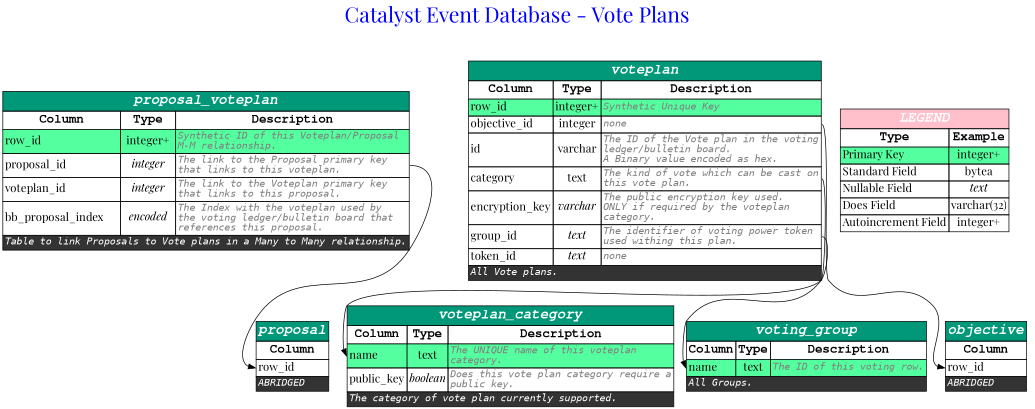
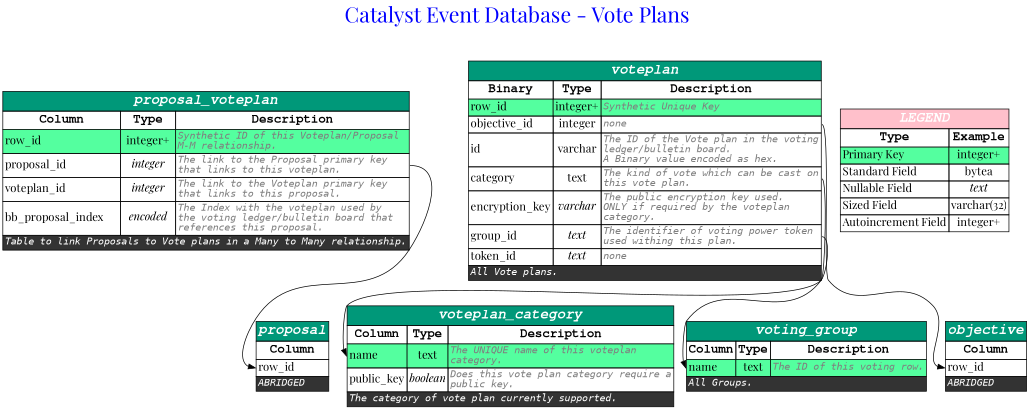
  digraph {
    fontcolor=blue
    fontname="Playfair Display"
    fontsize=30
    label="Catalyst Event Database - Vote Plans"
    labelloc=t
    rankdir=TB
    node [fontname="Playfair Display" fontsize=16 shape=plain]
    edge [fontname="Playfair Display" headport=row_id]
    n1 [label=<         <table border='0' cellborder='1' cellspacing='0' >             <tr>                 <td colspan='3' bgcolor='#009879' port='__title'><font color='white' face='Courier bold italic' point-size='20'><b>proposal_voteplan</b></font></td>             </tr>             <tr>                 <td><font color='black' face='Courier bold' point-size='18' ><b>Column</b></font></td>                 <td><font color='black' face='Courier bold' point-size='18' ><b>Type</b></font></td>                 <td><font color='black' face='Courier bold' point-size='18' ><b>Description</b></font></td>             </tr>                           <tr>                 <td port="row_id" bgcolor="seagreen1" align='text'><font>row_id</font><br align='left'/></td>                 <td  bgcolor="seagreen1" ><font>integer+</font></td>                 <td port="row_id_out" bgcolor="seagreen1" align='text'><font color='grey50' face='Monospace' point-size='14' ><i>Synthetic ID of this Voteplan&#x2f;Proposal<br align='left'/>M-M relationship.</i><br align="left"/></font></td>             </tr>                          <tr>                 <td port="proposal_id"  align='text'><font>proposal_id</font><br align='left'/></td>                 <td   ><font><i>integer</i></font></td>                 <td port="proposal_id_out"  align='text'><font color='grey50' face='Monospace' point-size='14' ><i>The link to the Proposal primary key<br align='left'/>that links to this voteplan.</i><br align="left"/></font></td>             </tr>                          <tr>                 <td port="voteplan_id"  align='text'><font>voteplan_id</font><br align='left'/></td>                 <td   ><font><i>integer</i></font></td>                 <td port="voteplan_id_out"  align='text'><font color='grey50' face='Monospace' point-size='14' ><i>The link to the Voteplan primary key<br align='left'/>that links to this proposal.</i><br align="left"/></font></td>             </tr>                          <tr>                 <td port="bb_proposal_index"  align='text'><font>bb_proposal_index</font><br align='left'/></td>                 <td   ><font><i>encoded</i></font></td>                 <td port="bb_proposal_index_out"  align='text'><font color='grey50' face='Monospace' point-size='14' ><i>The Index with the voteplan used by<br align='left'/>the voting ledger&#x2f;bulletin board that<br align='left'/>references this proposal.</i><br align="left"/></font></td>             </tr>                                        <tr>                 <td colspan='3' bgcolor="grey20" align='text'><font color='white' face='Monospace' point-size='14'><i>Table to link Proposals to Vote plans in a Many to Many relationship.</i><br align="left"/></font></td>             </tr>                       </table>     >]
    n2 [label=<         <table border='0' cellborder='1' cellspacing='0'>             <tr>                 <td bgcolor='#009879' port='__title'><font color='white' face='Courier bold italic' point-size='20'><b>proposal</b></font></td>             </tr>             <tr>                 <td><font color='black' face='Courier bold' point-size='18' ><b>Column</b></font></td>             </tr>                           <tr>                 <td port="row_id"  align='text'><font>row_id</font><br align='left'/></td>             </tr>                           <tr>                 <td colspan='3' bgcolor="grey20" align='text'><font color='white' face='Monospace' point-size='14'><i>ABRIDGED</i><br align="left"/></font></td>             </tr>         </table>     > shape=plaintext]
-   n3 [label=<         <table border='0' cellborder='1' cellspacing='0' >             <tr>                 <td colspan='3' bgcolor='#009879' port='__title'><font color='white' face='Courier bold italic' point-size='20'><b>voteplan</b></font></td>             </tr>             <tr>                 <td><font color='black' face='Courier bold' point-size='18' ><b>Column</b></font></td>                 <td><font color='black' face='Courier bold' point-size='18' ><b>Type</b></font></td>                 <td><font color='black' face='Courier bold' point-size='18' ><b>Description</b></font></td>             </tr>                           <tr>                 <td port="row_id" bgcolor="seagreen1" align='text'><font>row_id</font><br align='left'/></td>                 <td  bgcolor="seagreen1" ><font>integer+</font></td>                 <td port="row_id_out" bgcolor="seagreen1" align='text'><font color='grey50' face='Monospace' point-size='14' ><i>Synthetic Unique Key</i><br align="left"/></font></td>             </tr>                          <tr>                 <td port="objective_id"  align='text'><font>objective_id</font><br align='left'/></td>                 <td   ><font>integer</font></td>                 <td port="objective_id_out"  align='text'><font color='grey50' face='Monospace' point-size='14' ><i>none</i><br align="left"/></font></td>             </tr>                          <tr>                 <td port="id"  align='text'><font>id</font><br align='left'/></td>                 <td   ><font>varchar</font></td>                 <td port="id_out"  align='text'><font color='grey50' face='Monospace' point-size='14' ><i>The ID of the Vote plan in the voting<br align='left'/>ledger&#x2f;bulletin board.<br align='left'/>A Binary value encoded as hex.</i><br align="left"/></font></td>             </tr>                          <tr>                 <td port="category"  align='text'><font>category</font><br align='left'/></td>                 <td   ><font>text</font></td>                 <td port="category_out"  align='text'><font color='grey50' face='Monospace' point-size='14' ><i>The kind of vote which can be cast on<br align='left'/>this vote plan.</i><br align="left"/></font></td>             </tr>                          <tr>                 <td port="encryption_key"  align='text'><font>encryption_key</font><br align='left'/></td>                 <td   ><font><i>varchar</i></font></td>                 <td port="encryption_key_out"  align='text'><font color='grey50' face='Monospace' point-size='14' ><i>The public encryption key used.<br align='left'/>ONLY if required by the voteplan<br align='left'/>category.</i><br align="left"/></font></td>             </tr>                          <tr>                 <td port="group_id"  align='text'><font>group_id</font><br align='left'/></td>                 <td   ><font><i>text</i></font></td>                 <td port="group_id_out"  align='text'><font color='grey50' face='Monospace' point-size='14' ><i>The identifier of voting power token<br align='left'/>used withing this plan.</i><br align="left"/></font></td>             </tr>                          <tr>                 <td port="token_id"  align='text'><font>token_id</font><br align='left'/></td>                 <td   ><font><i>text</i></font></td>                 <td port="token_id_out"  align='text'><font color='grey50' face='Monospace' point-size='14' ><i>none</i><br align="left"/></font></td>             </tr>                                        <tr>                 <td colspan='3' bgcolor="grey20" align='text'><font color='white' face='Monospace' point-size='14'><i>All Vote plans.</i><br align="left"/></font></td>             </tr>                       </table>     >]
+   n3 [label=<         <table border='0' cellborder='1' cellspacing='0' >             <tr>                 <td colspan='3' bgcolor='#009879' port='__title'><font color='white' face='Courier bold italic' point-size='20'><b>voteplan</b></font></td>             </tr>             <tr>                 <td><font color='black' face='Courier bold' point-size='18' ><b>Binary</b></font></td>                 <td><font color='black' face='Courier bold' point-size='18' ><b>Type</b></font></td>                 <td><font color='black' face='Courier bold' point-size='18' ><b>Description</b></font></td>             </tr>                           <tr>                 <td port="row_id" bgcolor="seagreen1" align='text'><font>row_id</font><br align='left'/></td>                 <td  bgcolor="seagreen1" ><font>integer+</font></td>                 <td port="row_id_out" bgcolor="seagreen1" align='text'><font color='grey50' face='Monospace' point-size='14' ><i>Synthetic Unique Key</i><br align="left"/></font></td>             </tr>                          <tr>                 <td port="objective_id"  align='text'><font>objective_id</font><br align='left'/></td>                 <td   ><font>integer</font></td>                 <td port="objective_id_out"  align='text'><font color='grey50' face='Monospace' point-size='14' ><i>none</i><br align="left"/></font></td>             </tr>                          <tr>                 <td port="id"  align='text'><font>id</font><br align='left'/></td>                 <td   ><font>varchar</font></td>                 <td port="id_out"  align='text'><font color='grey50' face='Monospace' point-size='14' ><i>The ID of the Vote plan in the voting<br align='left'/>ledger&#x2f;bulletin board.<br align='left'/>A Binary value encoded as hex.</i><br align="left"/></font></td>             </tr>                          <tr>                 <td port="category"  align='text'><font>category</font><br align='left'/></td>                 <td   ><font>text</font></td>                 <td port="category_out"  align='text'><font color='grey50' face='Monospace' point-size='14' ><i>The kind of vote which can be cast on<br align='left'/>this vote plan.</i><br align="left"/></font></td>             </tr>                          <tr>                 <td port="encryption_key"  align='text'><font>encryption_key</font><br align='left'/></td>                 <td   ><font><i>varchar</i></font></td>                 <td port="encryption_key_out"  align='text'><font color='grey50' face='Monospace' point-size='14' ><i>The public encryption key used.<br align='left'/>ONLY if required by the voteplan<br align='left'/>category.</i><br align="left"/></font></td>             </tr>                          <tr>                 <td port="group_id"  align='text'><font>group_id</font><br align='left'/></td>                 <td   ><font><i>text</i></font></td>                 <td port="group_id_out"  align='text'><font color='grey50' face='Monospace' point-size='14' ><i>The identifier of voting power token<br align='left'/>used withing this plan.</i><br align="left"/></font></td>             </tr>                          <tr>                 <td port="token_id"  align='text'><font>token_id</font><br align='left'/></td>                 <td   ><font><i>text</i></font></td>                 <td port="token_id_out"  align='text'><font color='grey50' face='Monospace' point-size='14' ><i>none</i><br align="left"/></font></td>             </tr>                                        <tr>                 <td colspan='3' bgcolor="grey20" align='text'><font color='white' face='Monospace' point-size='14'><i>All Vote plans.</i><br align="left"/></font></td>             </tr>                       </table>     >]
    n4 [label=<         <table border='0' cellborder='1' cellspacing='0' >             <tr>                 <td colspan='3' bgcolor='#009879' port='__title'><font color='white' face='Courier bold italic' point-size='20'><b>voteplan_category</b></font></td>             </tr>             <tr>                 <td><font color='black' face='Courier bold' point-size='18' ><b>Column</b></font></td>                 <td><font color='black' face='Courier bold' point-size='18' ><b>Type</b></font></td>                 <td><font color='black' face='Courier bold' point-size='18' ><b>Description</b></font></td>             </tr>                           <tr>                 <td port="name" bgcolor="seagreen1" align='text'><font>name</font><br align='left'/></td>                 <td  bgcolor="seagreen1" ><font>text</font></td>                 <td port="name_out" bgcolor="seagreen1" align='text'><font color='grey50' face='Monospace' point-size='14' ><i>The UNIQUE name of this voteplan<br align='left'/>category.</i><br align="left"/></font></td>             </tr>                          <tr>                 <td port="public_key"  align='text'><font>public_key</font><br align='left'/></td>                 <td   ><font><i>boolean</i></font></td>                 <td port="public_key_out"  align='text'><font color='grey50' face='Monospace' point-size='14' ><i>Does this vote plan category require a<br align='left'/>public key.</i><br align="left"/></font></td>             </tr>                                        <tr>                 <td colspan='3' bgcolor="grey20" align='text'><font color='white' face='Monospace' point-size='14'><i>The category of vote plan currently supported.</i><br align="left"/></font></td>             </tr>                       </table>     >]
    n5 [label=<         <table border='0' cellborder='1' cellspacing='0' >             <tr>                 <td colspan='3' bgcolor='#009879' port='__title'><font color='white' face='Courier bold italic' point-size='20'><b>voting_group</b></font></td>             </tr>             <tr>                 <td><font color='black' face='Courier bold' point-size='18' ><b>Column</b></font></td>                 <td><font color='black' face='Courier bold' point-size='18' ><b>Type</b></font></td>                 <td><font color='black' face='Courier bold' point-size='18' ><b>Description</b></font></td>             </tr>                           <tr>                 <td port="name" bgcolor="seagreen1" align='text'><font>name</font><br align='left'/></td>                 <td  bgcolor="seagreen1" ><font>text</font></td>                 <td port="name_out" bgcolor="seagreen1" align='text'><font color='grey50' face='Monospace' point-size='14' ><i>The ID of this voting row.</i><br align="left"/></font></td>             </tr>                                        <tr>                 <td colspan='3' bgcolor="grey20" align='text'><font color='white' face='Monospace' point-size='14'><i>All Groups.</i><br align="left"/></font></td>             </tr>                       </table>     >]
    n6 [label=<         <table border='0' cellborder='1' cellspacing='0'>             <tr>                 <td bgcolor='#009879' port='__title'><font color='white' face='Courier bold italic' point-size='20'><b>objective</b></font></td>             </tr>             <tr>                 <td><font color='black' face='Courier bold' point-size='18' ><b>Column</b></font></td>             </tr>                           <tr>                 <td port="row_id"  align='text'><font>row_id</font><br align='left'/></td>             </tr>                           <tr>                 <td colspan='3' bgcolor="grey20" align='text'><font color='white' face='Monospace' point-size='14'><i>ABRIDGED</i><br align="left"/></font></td>             </tr>         </table>     > shape=plaintext]
-   n7 [label=<         <table border='0' cellborder='1' cellspacing='0'>             <tr>                 <td colspan='2' bgcolor='Pink' port='__title'><font color='white' face='Courier bold italic' point-size='20'><b>LEGEND</b></font></td>             </tr>             <tr>                 <td><font color='black' face='Courier bold' point-size='18'><b>Type</b></font></td>                 <td><font color='black' face='Courier bold' point-size='18'><b>Example</b></font></td>             </tr>              <tr>                 <td align='text' bgcolor="seagreen1" ><font>Primary Key</font><br align='left'/></td>                 <td  bgcolor="seagreen1" ><font>integer+</font></td>             </tr>               <tr>                 <td align='text'><font>Standard Field</font><br align='left'/></td>                 <td><font>bytea</font></td>             </tr>              <tr>                 <td align='text'><font>Nullable Field</font><br align='left'/></td>                 <td><font><i>text</i></font></td>             </tr>              <tr>                 <td align='text'><font>Does Field</font><br align='left'/></td>                 <td><font>varchar(32)</font></td>             </tr>              <tr>                 <td align='text'><font>Autoincrement Field</font><br align='left'/></td>                 <td><font>integer+</font></td>             </tr>          </table>     > shape=plaintext]
+   n7 [label=<         <table border='0' cellborder='1' cellspacing='0'>             <tr>                 <td colspan='2' bgcolor='Pink' port='__title'><font color='white' face='Courier bold italic' point-size='20'><b>LEGEND</b></font></td>             </tr>             <tr>                 <td><font color='black' face='Courier bold' point-size='18'><b>Type</b></font></td>                 <td><font color='black' face='Courier bold' point-size='18'><b>Example</b></font></td>             </tr>              <tr>                 <td align='text' bgcolor="seagreen1" ><font>Primary Key</font><br align='left'/></td>                 <td  bgcolor="seagreen1" ><font>integer+</font></td>             </tr>               <tr>                 <td align='text'><font>Standard Field</font><br align='left'/></td>                 <td><font>bytea</font></td>             </tr>              <tr>                 <td align='text'><font>Nullable Field</font><br align='left'/></td>                 <td><font><i>text</i></font></td>             </tr>              <tr>                 <td align='text'><font>Sized Field</font><br align='left'/></td>                 <td><font>varchar(32)</font></td>             </tr>              <tr>                 <td align='text'><font>Autoincrement Field</font><br align='left'/></td>                 <td><font>integer+</font></td>             </tr>          </table>     > shape=plaintext]
    n1 -> n2 [tailport=proposal_id_out]
    n3 -> n4 [headport=name tailport=category_out]
    n3 -> n5 [headport=name tailport=group_id_out]
    n3 -> n6 [tailport=objective_id_out]
  }
